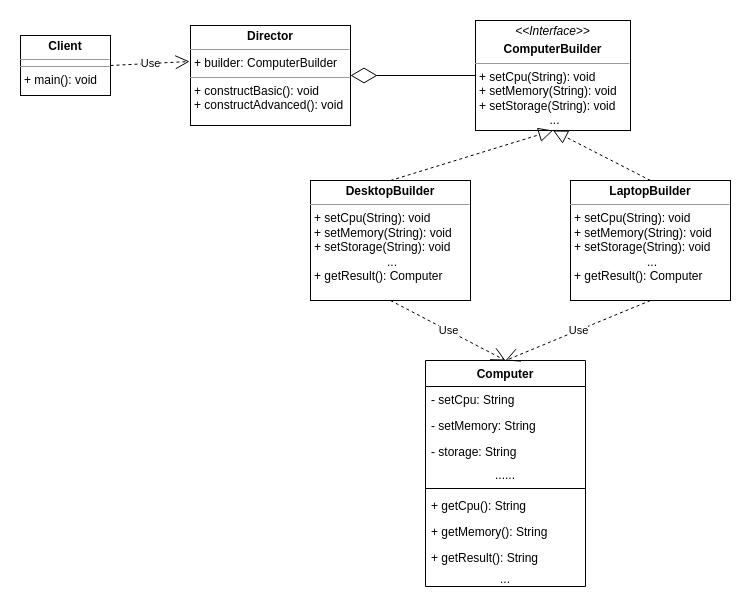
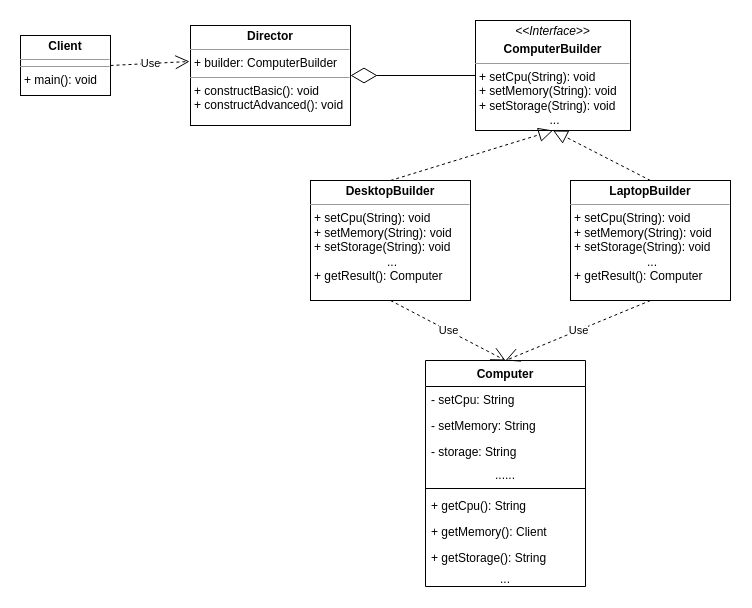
  <mxCell id="0" />
  <mxCell id="1" parent="0" />
  <mxCell id="2" value="Computer" style="swimlane;fontStyle=1;align=center;verticalAlign=top;childLayout=stackLayout;horizontal=1;startSize=26;horizontalStack=0;resizeParent=1;resizeParentMax=0;resizeLast=0;collapsible=1;marginBottom=0;" parent="1" vertex="1"><mxGeometry x="425" y="360" width="160" height="226" as="geometry" /></mxCell>
  <mxCell id="3" value="- setCpu: String" style="text;strokeColor=none;fillColor=none;align=left;verticalAlign=top;spacingLeft=4;spacingRight=4;overflow=hidden;rotatable=0;points=[[0,0.5],[1,0.5]];portConstraint=eastwest;" parent="2" vertex="1"><mxGeometry y="26" width="160" height="26" as="geometry" /></mxCell>
  <mxCell id="4" value="- setMemory: String" style="text;strokeColor=none;fillColor=none;align=left;verticalAlign=top;spacingLeft=4;spacingRight=4;overflow=hidden;rotatable=0;points=[[0,0.5],[1,0.5]];portConstraint=eastwest;" parent="2" vertex="1"><mxGeometry y="52" width="160" height="26" as="geometry" /></mxCell>
  <mxCell id="5" value="- storage: String" style="text;strokeColor=none;fillColor=none;align=left;verticalAlign=top;spacingLeft=4;spacingRight=4;overflow=hidden;rotatable=0;points=[[0,0.5],[1,0.5]];portConstraint=eastwest;" parent="2" vertex="1"><mxGeometry y="78" width="160" height="26" as="geometry" /></mxCell>
  <mxCell id="6" value="......" style="text;strokeColor=none;fillColor=none;align=center;verticalAlign=middle;spacingLeft=4;spacingRight=4;overflow=hidden;rotatable=0;points=[[0,0.5],[1,0.5]];portConstraint=eastwest;" parent="2" vertex="1"><mxGeometry y="104" width="160" height="20" as="geometry" /></mxCell>
  <mxCell id="7" value="" style="line;strokeWidth=1;fillColor=none;align=left;verticalAlign=middle;spacingTop=-1;spacingLeft=3;spacingRight=3;rotatable=0;labelPosition=right;points=[];portConstraint=eastwest;" parent="2" vertex="1"><mxGeometry y="124" width="160" height="8" as="geometry" /></mxCell>
  <mxCell id="8" value="+ getCpu(): String" style="text;strokeColor=none;fillColor=none;align=left;verticalAlign=top;spacingLeft=4;spacingRight=4;overflow=hidden;rotatable=0;points=[[0,0.5],[1,0.5]];portConstraint=eastwest;" parent="2" vertex="1"><mxGeometry y="132" width="160" height="26" as="geometry" /></mxCell>
- <mxCell id="9" value="+ getMemory(): String" style="text;strokeColor=none;fillColor=none;align=left;verticalAlign=top;spacingLeft=4;spacingRight=4;overflow=hidden;rotatable=0;points=[[0,0.5],[1,0.5]];portConstraint=eastwest;" parent="2" vertex="1"><mxGeometry y="158" width="160" height="26" as="geometry" /></mxCell>
- <mxCell id="10" value="+ getResult(): String" style="text;strokeColor=none;fillColor=none;align=left;verticalAlign=top;spacingLeft=4;spacingRight=4;overflow=hidden;rotatable=0;points=[[0,0.5],[1,0.5]];portConstraint=eastwest;" parent="2" vertex="1"><mxGeometry y="184" width="160" height="26" as="geometry" /></mxCell>
+ <mxCell id="9" value="+ getMemory(): Client" style="text;strokeColor=none;fillColor=none;align=left;verticalAlign=top;spacingLeft=4;spacingRight=4;overflow=hidden;rotatable=0;points=[[0,0.5],[1,0.5]];portConstraint=eastwest;" parent="2" vertex="1"><mxGeometry y="158" width="160" height="26" as="geometry" /></mxCell>
+ <mxCell id="10" value="+ getStorage(): String" style="text;strokeColor=none;fillColor=none;align=left;verticalAlign=top;spacingLeft=4;spacingRight=4;overflow=hidden;rotatable=0;points=[[0,0.5],[1,0.5]];portConstraint=eastwest;" parent="2" vertex="1"><mxGeometry y="184" width="160" height="26" as="geometry" /></mxCell>
  <mxCell id="11" value="..." style="text;strokeColor=none;fillColor=none;align=center;verticalAlign=middle;spacingLeft=4;spacingRight=4;overflow=hidden;rotatable=0;points=[[0,0.5],[1,0.5]];portConstraint=eastwest;" parent="2" vertex="1"><mxGeometry y="210" width="160" height="16" as="geometry" /></mxCell>
  <mxCell id="12" value="&lt;p style=&quot;margin: 0px ; margin-top: 4px ; text-align: center&quot;&gt;&lt;i&gt;&amp;lt;&amp;lt;Interface&amp;gt;&amp;gt;&lt;/i&gt;&lt;/p&gt;&lt;p style=&quot;margin: 0px ; margin-top: 4px ; text-align: center&quot;&gt;&lt;b&gt;ComputerBuilder&lt;/b&gt;&lt;br&gt;&lt;/p&gt;&lt;hr size=&quot;1&quot;&gt;&lt;p style=&quot;margin: 0px ; margin-left: 4px&quot;&gt;+ setCpu(String): void&lt;br&gt;+ setMemory(String): void&lt;/p&gt;&lt;p style=&quot;margin: 0px ; margin-left: 4px&quot;&gt;+ setStorage(String): void&lt;/p&gt;&lt;p style=&quot;margin: 0px ; margin-left: 4px&quot; align=&quot;center&quot;&gt;...&lt;br&gt;&lt;/p&gt;" style="verticalAlign=top;align=left;overflow=fill;fontSize=12;fontFamily=Helvetica;html=1;" parent="1" vertex="1"><mxGeometry x="475" y="20" width="155" height="110" as="geometry" /></mxCell>
  <mxCell id="13" value="&lt;p style=&quot;margin: 0px ; margin-top: 4px ; text-align: center&quot;&gt;&lt;b&gt;DesktopBuilder&lt;/b&gt;&lt;br&gt;&lt;/p&gt;&lt;hr size=&quot;1&quot;&gt;&lt;p style=&quot;margin: 0px ; margin-left: 4px&quot;&gt;+ setCpu(String): void&lt;br&gt;+ setMemory(String): void&lt;/p&gt;&lt;p style=&quot;margin: 0px ; margin-left: 4px&quot;&gt;+ setStorage(String): void&lt;/p&gt;&lt;p style=&quot;margin: 0px ; margin-left: 4px&quot; align=&quot;center&quot;&gt;...&lt;/p&gt;&lt;p style=&quot;margin: 0px ; margin-left: 4px&quot; align=&quot;left&quot;&gt;+ getResult(): Computer&lt;/p&gt;&lt;p style=&quot;margin: 0px ; margin-left: 4px&quot;&gt;&lt;/p&gt;" style="verticalAlign=top;align=left;overflow=fill;fontSize=12;fontFamily=Helvetica;html=1;" parent="1" vertex="1"><mxGeometry x="310" y="180" width="160" height="120" as="geometry" /></mxCell>
  <mxCell id="14" value="&lt;p style=&quot;margin: 0px ; margin-top: 4px ; text-align: center&quot;&gt;&lt;b&gt;LaptopBuilder&lt;/b&gt;&lt;br&gt;&lt;/p&gt;&lt;hr size=&quot;1&quot;&gt;&lt;p style=&quot;margin: 0px ; margin-left: 4px&quot;&gt;+ setCpu(String): void&lt;br&gt;+ setMemory(String): void&lt;/p&gt;&lt;p style=&quot;margin: 0px ; margin-left: 4px&quot;&gt;+ setStorage(String): void&lt;/p&gt;&lt;p style=&quot;margin: 0px ; margin-left: 4px&quot; align=&quot;center&quot;&gt;...&lt;/p&gt;&lt;p style=&quot;margin: 0px ; margin-left: 4px&quot; align=&quot;left&quot;&gt;+ getResult(): Computer&lt;/p&gt;&lt;p style=&quot;margin: 0px ; margin-left: 4px&quot;&gt;&lt;/p&gt;" style="verticalAlign=top;align=left;overflow=fill;fontSize=12;fontFamily=Helvetica;html=1;" parent="1" vertex="1"><mxGeometry x="570" y="180" width="160" height="120" as="geometry" /></mxCell>
  <mxCell id="15" value="&lt;p style=&quot;margin: 0px ; margin-top: 4px ; text-align: center&quot;&gt;&lt;b&gt;Director&lt;/b&gt;&lt;br&gt;&lt;/p&gt;&lt;hr size=&quot;1&quot;&gt;&lt;p style=&quot;margin: 0px ; margin-left: 4px&quot;&gt;+ builder: ComputerBuilder&lt;/p&gt;&lt;hr size=&quot;1&quot;&gt;&lt;p style=&quot;margin: 0px ; margin-left: 4px&quot;&gt;+ constructBasic(): void&lt;/p&gt;&lt;p style=&quot;margin: 0px ; margin-left: 4px&quot;&gt;+ constructAdvanced(): void&lt;/p&gt;&lt;p style=&quot;margin: 0px ; margin-left: 4px&quot;&gt;&lt;/p&gt;" style="verticalAlign=top;align=left;overflow=fill;fontSize=12;fontFamily=Helvetica;html=1;" parent="1" vertex="1"><mxGeometry x="190" y="25" width="160" height="100" as="geometry" /></mxCell>
  <mxCell id="16" value="" style="endArrow=block;dashed=1;endFill=0;endSize=12;html=1;rounded=0;exitX=0.5;exitY=0;exitDx=0;exitDy=0;entryX=0.5;entryY=1;entryDx=0;entryDy=0;" parent="1" source="13" target="12" edge="1"><mxGeometry width="160" relative="1" as="geometry"><mxPoint x="600" y="190" as="sourcePoint" /><mxPoint x="440" y="190" as="targetPoint" /></mxGeometry></mxCell>
  <mxCell id="17" value="" style="endArrow=block;dashed=1;endFill=0;endSize=12;html=1;rounded=0;exitX=0.5;exitY=0;exitDx=0;exitDy=0;entryX=0.5;entryY=1;entryDx=0;entryDy=0;" parent="1" source="14" target="12" edge="1"><mxGeometry width="160" relative="1" as="geometry"><mxPoint x="400" y="230" as="sourcePoint" /><mxPoint x="515" y="140" as="targetPoint" /></mxGeometry></mxCell>
  <mxCell id="18" value="Use" style="endArrow=open;endSize=12;dashed=1;html=1;rounded=0;entryX=0.5;entryY=0;entryDx=0;entryDy=0;exitX=0.5;exitY=1;exitDx=0;exitDy=0;" parent="1" source="13" target="2" edge="1"><mxGeometry width="160" relative="1" as="geometry"><mxPoint x="440" y="300" as="sourcePoint" /><mxPoint x="600" y="300" as="targetPoint" /></mxGeometry></mxCell>
  <mxCell id="19" value="Use" style="endArrow=open;endSize=12;dashed=1;html=1;rounded=0;entryX=0.5;entryY=0;entryDx=0;entryDy=0;exitX=0.5;exitY=1;exitDx=0;exitDy=0;" parent="1" source="14" target="2" edge="1"><mxGeometry width="160" relative="1" as="geometry"><mxPoint x="400" y="310" as="sourcePoint" /><mxPoint x="515" y="370" as="targetPoint" /></mxGeometry></mxCell>
  <mxCell id="20" value="" style="endArrow=diamondThin;endFill=0;endSize=24;html=1;rounded=0;entryX=1;entryY=0.5;entryDx=0;entryDy=0;exitX=0;exitY=0.5;exitDx=0;exitDy=0;" parent="1" source="12" target="15" edge="1"><mxGeometry width="160" relative="1" as="geometry"><mxPoint x="320" y="150" as="sourcePoint" /><mxPoint x="380" y="140" as="targetPoint" /><Array as="points" /></mxGeometry></mxCell>
  <mxCell id="21" value="&lt;p style=&quot;margin: 0px ; margin-top: 4px ; text-align: center&quot;&gt;&lt;b&gt;Client&lt;/b&gt;&lt;/p&gt;&lt;hr size=&quot;1&quot;&gt;&lt;hr size=&quot;1&quot;&gt;&lt;p style=&quot;margin: 0px ; margin-left: 4px&quot;&gt;+ main(): void&lt;/p&gt;" style="verticalAlign=top;align=left;overflow=fill;fontSize=12;fontFamily=Helvetica;html=1;" vertex="1" parent="1"><mxGeometry x="20" y="35" width="90" height="60" as="geometry" /></mxCell>
  <mxCell id="22" value="Use" style="endArrow=open;endSize=12;dashed=1;html=1;rounded=0;exitX=1;exitY=0.5;exitDx=0;exitDy=0;entryX=-0.006;entryY=0.36;entryDx=0;entryDy=0;entryPerimeter=0;" edge="1" parent="1" source="21" target="15"><mxGeometry width="160" relative="1" as="geometry"><mxPoint x="270" y="270" as="sourcePoint" /><mxPoint x="430" y="270" as="targetPoint" /></mxGeometry></mxCell>
